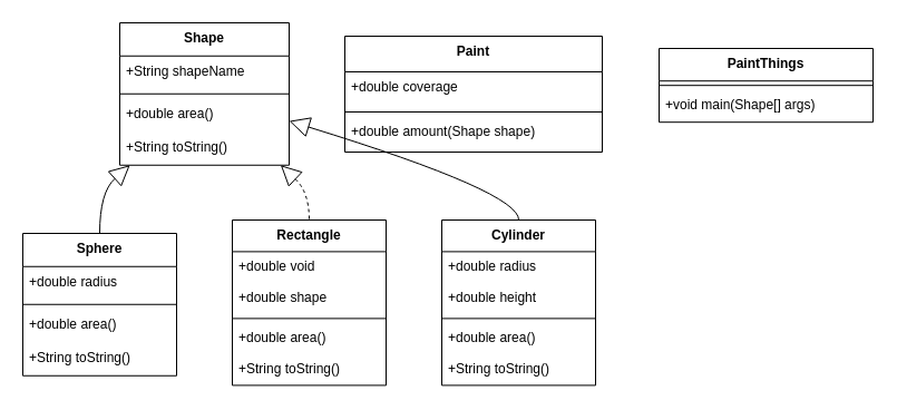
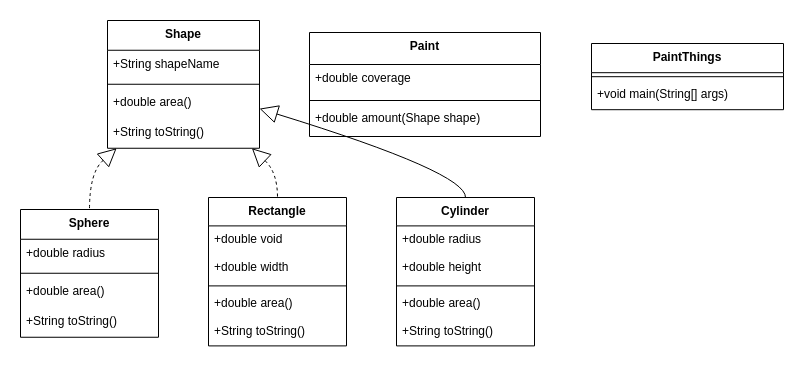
  <mxCell id="0" />
  <mxCell id="1" parent="0" />
  <mxCell id="2" value="Shape" style="swimlane;fontStyle=1;align=center;verticalAlign=top;childLayout=stackLayout;horizontal=1;startSize=29.75;horizontalStack=0;resizeParent=1;resizeParentMax=0;resizeLast=0;collapsible=0;marginBottom=0;" vertex="1" parent="1"><mxGeometry x="107" y="20" width="152" height="127.75" as="geometry" /></mxCell>
  <mxCell id="3" value="+String shapeName" style="text;strokeColor=none;fillColor=none;align=left;verticalAlign=top;spacingLeft=4;spacingRight=4;overflow=hidden;rotatable=0;points=[[0,0.5],[1,0.5]];portConstraint=eastwest;" vertex="1" parent="2"><mxGeometry y="29.75" width="152" height="30" as="geometry" /></mxCell>
  <mxCell id="4" style="line;strokeWidth=1;fillColor=none;align=left;verticalAlign=middle;spacingTop=-1;spacingLeft=3;spacingRight=3;rotatable=0;labelPosition=right;points=[];portConstraint=eastwest;strokeColor=inherit;" vertex="1" parent="2"><mxGeometry y="59.75" width="152" height="8" as="geometry" /></mxCell>
  <mxCell id="5" value="+double area()" style="text;strokeColor=none;fillColor=none;align=left;verticalAlign=top;spacingLeft=4;spacingRight=4;overflow=hidden;rotatable=0;points=[[0,0.5],[1,0.5]];portConstraint=eastwest;" vertex="1" parent="2"><mxGeometry y="67.75" width="152" height="30" as="geometry" /></mxCell>
  <mxCell id="6" value="+String toString()" style="text;strokeColor=none;fillColor=none;align=left;verticalAlign=top;spacingLeft=4;spacingRight=4;overflow=hidden;rotatable=0;points=[[0,0.5],[1,0.5]];portConstraint=eastwest;" vertex="1" parent="2"><mxGeometry y="97.75" width="152" height="30" as="geometry" /></mxCell>
  <mxCell id="7" value="Sphere" style="swimlane;fontStyle=1;align=center;verticalAlign=top;childLayout=stackLayout;horizontal=1;startSize=29.75;horizontalStack=0;resizeParent=1;resizeParentMax=0;resizeLast=0;collapsible=0;marginBottom=0;" vertex="1" parent="1"><mxGeometry x="20" y="209" width="138" height="127.75" as="geometry" /></mxCell>
  <mxCell id="8" value="+double radius" style="text;strokeColor=none;fillColor=none;align=left;verticalAlign=top;spacingLeft=4;spacingRight=4;overflow=hidden;rotatable=0;points=[[0,0.5],[1,0.5]];portConstraint=eastwest;" vertex="1" parent="7"><mxGeometry y="29.75" width="138" height="30" as="geometry" /></mxCell>
  <mxCell id="9" style="line;strokeWidth=1;fillColor=none;align=left;verticalAlign=middle;spacingTop=-1;spacingLeft=3;spacingRight=3;rotatable=0;labelPosition=right;points=[];portConstraint=eastwest;strokeColor=inherit;" vertex="1" parent="7"><mxGeometry y="59.75" width="138" height="8" as="geometry" /></mxCell>
  <mxCell id="10" value="+double area()" style="text;strokeColor=none;fillColor=none;align=left;verticalAlign=top;spacingLeft=4;spacingRight=4;overflow=hidden;rotatable=0;points=[[0,0.5],[1,0.5]];portConstraint=eastwest;" vertex="1" parent="7"><mxGeometry y="67.75" width="138" height="30" as="geometry" /></mxCell>
  <mxCell id="11" value="+String toString()" style="text;strokeColor=none;fillColor=none;align=left;verticalAlign=top;spacingLeft=4;spacingRight=4;overflow=hidden;rotatable=0;points=[[0,0.5],[1,0.5]];portConstraint=eastwest;" vertex="1" parent="7"><mxGeometry y="97.75" width="138" height="30" as="geometry" /></mxCell>
  <mxCell id="12" value="Rectangle" style="swimlane;fontStyle=1;align=center;verticalAlign=top;childLayout=stackLayout;horizontal=1;startSize=28.4;horizontalStack=0;resizeParent=1;resizeParentMax=0;resizeLast=0;collapsible=0;marginBottom=0;" vertex="1" parent="1"><mxGeometry x="208" y="197" width="138" height="148.4" as="geometry" /></mxCell>
  <mxCell id="13" value="+double void" style="text;strokeColor=none;fillColor=none;align=left;verticalAlign=top;spacingLeft=4;spacingRight=4;overflow=hidden;rotatable=0;points=[[0,0.5],[1,0.5]];portConstraint=eastwest;" vertex="1" parent="12"><mxGeometry y="28.4" width="138" height="28" as="geometry" /></mxCell>
- <mxCell id="14" value="+double shape" style="text;strokeColor=none;fillColor=none;align=left;verticalAlign=top;spacingLeft=4;spacingRight=4;overflow=hidden;rotatable=0;points=[[0,0.5],[1,0.5]];portConstraint=eastwest;" vertex="1" parent="12"><mxGeometry y="56.4" width="138" height="28" as="geometry" /></mxCell>
+ <mxCell id="14" value="+double width" style="text;strokeColor=none;fillColor=none;align=left;verticalAlign=top;spacingLeft=4;spacingRight=4;overflow=hidden;rotatable=0;points=[[0,0.5],[1,0.5]];portConstraint=eastwest;" vertex="1" parent="12"><mxGeometry y="56.4" width="138" height="28" as="geometry" /></mxCell>
  <mxCell id="15" style="line;strokeWidth=1;fillColor=none;align=left;verticalAlign=middle;spacingTop=-1;spacingLeft=3;spacingRight=3;rotatable=0;labelPosition=right;points=[];portConstraint=eastwest;strokeColor=inherit;" vertex="1" parent="12"><mxGeometry y="84.4" width="138" height="8" as="geometry" /></mxCell>
  <mxCell id="16" value="+double area()" style="text;strokeColor=none;fillColor=none;align=left;verticalAlign=top;spacingLeft=4;spacingRight=4;overflow=hidden;rotatable=0;points=[[0,0.5],[1,0.5]];portConstraint=eastwest;" vertex="1" parent="12"><mxGeometry y="92.4" width="138" height="28" as="geometry" /></mxCell>
  <mxCell id="17" value="+String toString()" style="text;strokeColor=none;fillColor=none;align=left;verticalAlign=top;spacingLeft=4;spacingRight=4;overflow=hidden;rotatable=0;points=[[0,0.5],[1,0.5]];portConstraint=eastwest;" vertex="1" parent="12"><mxGeometry y="120.4" width="138" height="28" as="geometry" /></mxCell>
  <mxCell id="18" value="Cylinder" style="swimlane;fontStyle=1;align=center;verticalAlign=top;childLayout=stackLayout;horizontal=1;startSize=28.4;horizontalStack=0;resizeParent=1;resizeParentMax=0;resizeLast=0;collapsible=0;marginBottom=0;" vertex="1" parent="1"><mxGeometry x="396" y="197" width="138" height="148.4" as="geometry" /></mxCell>
  <mxCell id="19" value="+double radius" style="text;strokeColor=none;fillColor=none;align=left;verticalAlign=top;spacingLeft=4;spacingRight=4;overflow=hidden;rotatable=0;points=[[0,0.5],[1,0.5]];portConstraint=eastwest;" vertex="1" parent="18"><mxGeometry y="28.4" width="138" height="28" as="geometry" /></mxCell>
  <mxCell id="20" value="+double height" style="text;strokeColor=none;fillColor=none;align=left;verticalAlign=top;spacingLeft=4;spacingRight=4;overflow=hidden;rotatable=0;points=[[0,0.5],[1,0.5]];portConstraint=eastwest;" vertex="1" parent="18"><mxGeometry y="56.4" width="138" height="28" as="geometry" /></mxCell>
  <mxCell id="21" style="line;strokeWidth=1;fillColor=none;align=left;verticalAlign=middle;spacingTop=-1;spacingLeft=3;spacingRight=3;rotatable=0;labelPosition=right;points=[];portConstraint=eastwest;strokeColor=inherit;" vertex="1" parent="18"><mxGeometry y="84.4" width="138" height="8" as="geometry" /></mxCell>
  <mxCell id="22" value="+double area()" style="text;strokeColor=none;fillColor=none;align=left;verticalAlign=top;spacingLeft=4;spacingRight=4;overflow=hidden;rotatable=0;points=[[0,0.5],[1,0.5]];portConstraint=eastwest;" vertex="1" parent="18"><mxGeometry y="92.4" width="138" height="28" as="geometry" /></mxCell>
  <mxCell id="23" value="+String toString()" style="text;strokeColor=none;fillColor=none;align=left;verticalAlign=top;spacingLeft=4;spacingRight=4;overflow=hidden;rotatable=0;points=[[0,0.5],[1,0.5]];portConstraint=eastwest;" vertex="1" parent="18"><mxGeometry y="120.4" width="138" height="28" as="geometry" /></mxCell>
  <mxCell id="24" value="Paint" style="swimlane;fontStyle=1;align=center;verticalAlign=top;childLayout=stackLayout;horizontal=1;startSize=32;horizontalStack=0;resizeParent=1;resizeParentMax=0;resizeLast=0;collapsible=0;marginBottom=0;" vertex="1" parent="1"><mxGeometry x="309" y="32" width="231" height="104" as="geometry" /></mxCell>
  <mxCell id="25" value="+double coverage" style="text;strokeColor=none;fillColor=none;align=left;verticalAlign=top;spacingLeft=4;spacingRight=4;overflow=hidden;rotatable=0;points=[[0,0.5],[1,0.5]];portConstraint=eastwest;" vertex="1" parent="24"><mxGeometry y="32" width="231" height="32" as="geometry" /></mxCell>
  <mxCell id="26" style="line;strokeWidth=1;fillColor=none;align=left;verticalAlign=middle;spacingTop=-1;spacingLeft=3;spacingRight=3;rotatable=0;labelPosition=right;points=[];portConstraint=eastwest;strokeColor=inherit;" vertex="1" parent="24"><mxGeometry y="64" width="231" height="8" as="geometry" /></mxCell>
  <mxCell id="27" value="+double amount(Shape shape)" style="text;strokeColor=none;fillColor=none;align=left;verticalAlign=top;spacingLeft=4;spacingRight=4;overflow=hidden;rotatable=0;points=[[0,0.5],[1,0.5]];portConstraint=eastwest;" vertex="1" parent="24"><mxGeometry y="72" width="231" height="32" as="geometry" /></mxCell>
  <mxCell id="28" value="PaintThings" style="swimlane;fontStyle=1;align=center;verticalAlign=top;childLayout=stackLayout;horizontal=1;startSize=29.2;horizontalStack=0;resizeParent=1;resizeParentMax=0;resizeLast=0;collapsible=0;marginBottom=0;" vertex="1" parent="1"><mxGeometry x="591" y="43" width="192" height="66.2" as="geometry" /></mxCell>
  <mxCell id="29" style="line;strokeWidth=1;fillColor=none;align=left;verticalAlign=middle;spacingTop=-1;spacingLeft=3;spacingRight=3;rotatable=0;labelPosition=right;points=[];portConstraint=eastwest;strokeColor=inherit;" vertex="1" parent="28"><mxGeometry y="29.2" width="192" height="8" as="geometry" /></mxCell>
- <mxCell id="30" value="+void main(Shape[] args)" style="text;strokeColor=none;fillColor=none;align=left;verticalAlign=top;spacingLeft=4;spacingRight=4;overflow=hidden;rotatable=0;points=[[0,0.5],[1,0.5]];portConstraint=eastwest;" vertex="1" parent="28"><mxGeometry y="37.2" width="192" height="29" as="geometry" /></mxCell>
- <mxCell id="31" value="" style="curved=1;startArrow=block;startSize=16;startFill=0;endArrow=none;exitX=0.06;exitY=1;entryX=0.5;entryY=0;rounded=0;" edge="1" parent="1" source="2" target="7"><mxGeometry relative="1" as="geometry"><Array as="points"><mxPoint x="89" y="172" /></Array></mxGeometry></mxCell>
+ <mxCell id="30" value="+void main(String[] args)" style="text;strokeColor=none;fillColor=none;align=left;verticalAlign=top;spacingLeft=4;spacingRight=4;overflow=hidden;rotatable=0;points=[[0,0.5],[1,0.5]];portConstraint=eastwest;" vertex="1" parent="28"><mxGeometry y="37.2" width="192" height="29" as="geometry" /></mxCell>
+ <mxCell id="31" value="" style="curved=1;startArrow=block;startSize=16;startFill=0;endArrow=none;exitX=0.06;exitY=1;entryX=0.5;entryY=0;rounded=0;dashed=1;" edge="1" parent="1" source="2" target="7"><mxGeometry relative="1" as="geometry"><Array as="points"><mxPoint x="89" y="172" /></Array></mxGeometry></mxCell>
  <mxCell id="32" value="" style="curved=1;startArrow=block;startSize=16;startFill=0;endArrow=none;exitX=0.95;exitY=1;entryX=0.5;entryY=0;rounded=0;dashed=1;" edge="1" parent="1" source="2" target="12"><mxGeometry relative="1" as="geometry"><Array as="points"><mxPoint x="277" y="172" /></Array></mxGeometry></mxCell>
  <mxCell id="33" value="" style="curved=1;startArrow=block;startSize=16;startFill=0;endArrow=none;exitX=1;exitY=0.69;entryX=0.5;entryY=0;rounded=0;" edge="1" parent="1" source="2" target="18"><mxGeometry relative="1" as="geometry"><Array as="points"><mxPoint x="466" y="172" /></Array></mxGeometry></mxCell>
